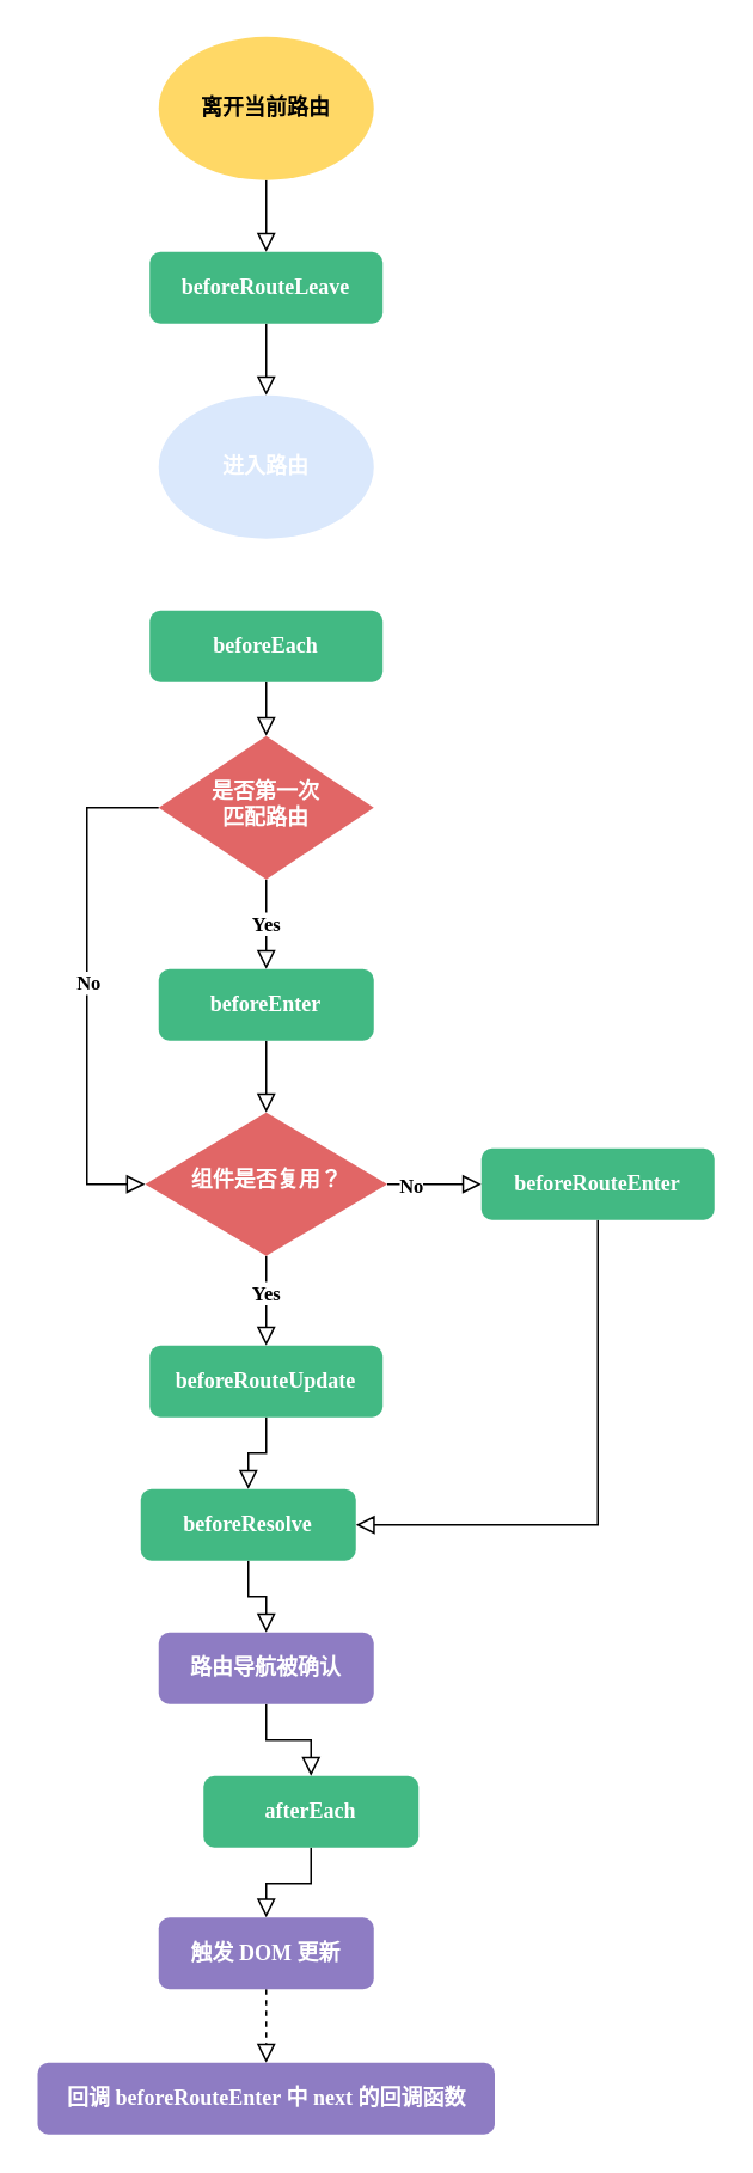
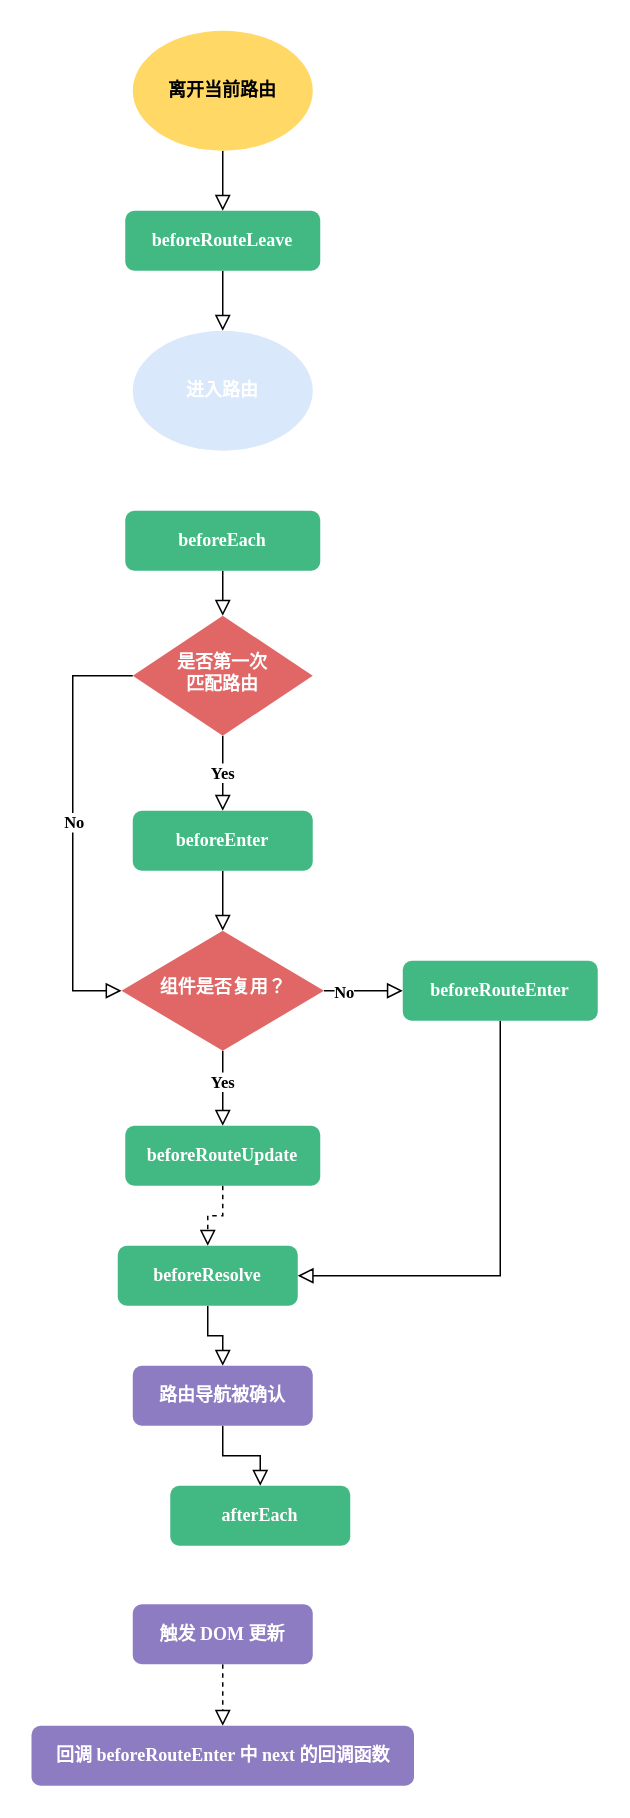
  <mxCell id="0" />
  <mxCell id="1" parent="0" />
  <mxCell id="2" style="edgeStyle=orthogonalEdgeStyle;rounded=0;jumpSize=4;orthogonalLoop=1;jettySize=auto;html=1;entryX=0.5;entryY=0;entryDx=0;entryDy=0;sourcePerimeterSpacing=0;endArrow=block;endFill=0;endSize=8;targetPerimeterSpacing=0;strokeWidth=1;fontFamily=JetBrains Mono;" edge="1" parent="1" source="3" target="6"><mxGeometry relative="1" as="geometry" /></mxCell>
  <mxCell id="3" value="beforeRouteLeave" style="rounded=1;whiteSpace=wrap;html=1;fontSize=12;glass=0;strokeWidth=1;shadow=0;fillColor=#42b983;strokeColor=none;fontColor=#FFFFFF;fontStyle=1;fontFamily=JetBrains Mono;" parent="1" vertex="1"><mxGeometry x="83" y="140" width="130" height="40" as="geometry" /></mxCell>
  <mxCell id="4" style="edgeStyle=orthogonalEdgeStyle;rounded=0;jumpSize=4;orthogonalLoop=1;jettySize=auto;html=1;entryX=0.5;entryY=0;entryDx=0;entryDy=0;sourcePerimeterSpacing=0;endArrow=block;endFill=0;endSize=8;targetPerimeterSpacing=0;strokeWidth=1;fontFamily=JetBrains Mono;" edge="1" parent="1" source="5" target="3"><mxGeometry relative="1" as="geometry" /></mxCell>
  <mxCell id="5" value="离开当前路由" style="ellipse;whiteSpace=wrap;html=1;strokeColor=none;fontStyle=1;fillColor=#ffd866;fontFamily=JetBrains Mono;" vertex="1" parent="1"><mxGeometry x="88" y="20" width="120" height="80" as="geometry" /></mxCell>
  <mxCell id="6" value="进入路由" style="ellipse;whiteSpace=wrap;html=1;fillColor=#dae8fc;strokeColor=none;fontStyle=1;fontColor=#FFFFFF;fontFamily=JetBrains Mono;" vertex="1" parent="1"><mxGeometry x="88" y="220" width="120" height="80" as="geometry" /></mxCell>
  <mxCell id="7" style="edgeStyle=orthogonalEdgeStyle;rounded=0;jumpSize=4;orthogonalLoop=1;jettySize=auto;html=1;sourcePerimeterSpacing=0;endArrow=block;endFill=0;endSize=8;targetPerimeterSpacing=0;strokeWidth=1;fontFamily=JetBrains Mono;" edge="1" parent="1" source="8" target="12"><mxGeometry relative="1" as="geometry" /></mxCell>
  <mxCell id="8" value="beforeEach" style="rounded=1;whiteSpace=wrap;html=1;fontSize=12;glass=0;strokeWidth=1;shadow=0;fillColor=#42b983;strokeColor=none;fontColor=#FFFFFF;fontStyle=1;fontFamily=JetBrains Mono;" vertex="1" parent="1"><mxGeometry x="83" y="340" width="130" height="40" as="geometry" /></mxCell>
  <mxCell id="9" value="Yes" style="edgeStyle=orthogonalEdgeStyle;rounded=0;jumpSize=4;orthogonalLoop=1;jettySize=auto;html=1;entryX=0.5;entryY=0;entryDx=0;entryDy=0;sourcePerimeterSpacing=0;endArrow=block;endFill=0;endSize=8;targetPerimeterSpacing=0;strokeWidth=1;fontFamily=JetBrains Mono;fontStyle=1" edge="1" parent="1" source="12" target="14"><mxGeometry relative="1" as="geometry" /></mxCell>
  <mxCell id="10" style="edgeStyle=orthogonalEdgeStyle;rounded=0;jumpSize=4;orthogonalLoop=1;jettySize=auto;html=1;sourcePerimeterSpacing=0;endArrow=block;endFill=0;endSize=8;targetPerimeterSpacing=0;strokeWidth=1;entryX=0;entryY=0.5;entryDx=0;entryDy=0;fontFamily=JetBrains Mono;" edge="1" parent="1" source="12" target="19"><mxGeometry relative="1" as="geometry"><mxPoint x="208" y="720" as="targetPoint" /><Array as="points"><mxPoint x="48" y="450" /><mxPoint x="48" y="660" /></Array></mxGeometry></mxCell>
  <mxCell id="11" value="No" style="edgeLabel;html=1;align=center;verticalAlign=middle;resizable=0;points=[];fontFamily=JetBrains Mono;fontStyle=1" vertex="1" connectable="0" parent="10"><mxGeometry x="-0.036" y="2" relative="1" as="geometry"><mxPoint x="-2" y="1" as="offset" /></mxGeometry></mxCell>
  <mxCell id="12" value="是否第一次&lt;br&gt;匹配路由" style="rhombus;whiteSpace=wrap;html=1;shadow=0;fontFamily=JetBrains Mono;fontSize=12;align=center;strokeWidth=1;spacing=6;spacingTop=-4;strokeColor=none;fontColor=#FFFFFF;fontStyle=1;fillColor=#e16666;" vertex="1" parent="1"><mxGeometry x="88" y="410" width="120" height="80" as="geometry" /></mxCell>
  <mxCell id="13" style="edgeStyle=orthogonalEdgeStyle;rounded=0;jumpSize=4;orthogonalLoop=1;jettySize=auto;html=1;entryX=0.5;entryY=0;entryDx=0;entryDy=0;sourcePerimeterSpacing=0;endArrow=block;endFill=0;endSize=8;targetPerimeterSpacing=0;strokeWidth=1;fontFamily=JetBrains Mono;" edge="1" parent="1" source="14" target="19"><mxGeometry relative="1" as="geometry" /></mxCell>
  <mxCell id="14" value="beforeEnter" style="rounded=1;whiteSpace=wrap;html=1;fontSize=12;glass=0;strokeWidth=1;shadow=0;fillColor=#42b983;strokeColor=none;fontColor=#FFFFFF;fontStyle=1;fontFamily=JetBrains Mono;" vertex="1" parent="1"><mxGeometry x="88" y="540" width="120" height="40" as="geometry" /></mxCell>
  <mxCell id="15" style="edgeStyle=orthogonalEdgeStyle;rounded=0;jumpSize=4;orthogonalLoop=1;jettySize=auto;html=1;entryX=0.5;entryY=0;entryDx=0;entryDy=0;sourcePerimeterSpacing=0;endArrow=block;endFill=0;endSize=8;targetPerimeterSpacing=0;strokeWidth=1;fontFamily=JetBrains Mono;" edge="1" parent="1" source="19" target="23"><mxGeometry relative="1" as="geometry" /></mxCell>
  <mxCell id="16" value="Yes" style="edgeLabel;html=1;align=center;verticalAlign=middle;resizable=0;points=[];fontFamily=JetBrains Mono;fontStyle=1" vertex="1" connectable="0" parent="15"><mxGeometry x="-0.206" y="-1" relative="1" as="geometry"><mxPoint as="offset" /></mxGeometry></mxCell>
  <mxCell id="17" style="edgeStyle=orthogonalEdgeStyle;rounded=0;jumpSize=4;orthogonalLoop=1;jettySize=auto;html=1;sourcePerimeterSpacing=0;endArrow=block;endFill=0;endSize=8;targetPerimeterSpacing=0;strokeWidth=1;fontFamily=JetBrains Mono;" edge="1" parent="1" source="19" target="21"><mxGeometry relative="1" as="geometry" /></mxCell>
  <mxCell id="18" value="No" style="edgeLabel;html=1;align=center;verticalAlign=middle;resizable=0;points=[];fontFamily=JetBrains Mono;fontStyle=1" vertex="1" connectable="0" parent="17"><mxGeometry x="-0.006" y="1" relative="1" as="geometry"><mxPoint x="-13.5" y="1" as="offset" /></mxGeometry></mxCell>
  <mxCell id="19" value="组件是否复用？" style="rhombus;whiteSpace=wrap;html=1;shadow=0;fontFamily=JetBrains Mono;fontSize=12;align=center;strokeWidth=1;spacing=6;spacingTop=-4;strokeColor=none;fontColor=#FFFFFF;fontStyle=1;fillColor=#e16666;" vertex="1" parent="1"><mxGeometry x="80.5" y="620" width="135" height="80" as="geometry" /></mxCell>
  <mxCell id="20" style="edgeStyle=orthogonalEdgeStyle;rounded=0;jumpSize=4;orthogonalLoop=1;jettySize=auto;html=1;entryX=1;entryY=0.5;entryDx=0;entryDy=0;sourcePerimeterSpacing=0;endArrow=block;endFill=0;endSize=8;targetPerimeterSpacing=0;strokeWidth=1;fontFamily=JetBrains Mono;" edge="1" parent="1" source="21" target="25"><mxGeometry relative="1" as="geometry"><Array as="points"><mxPoint x="333" y="850" /></Array></mxGeometry></mxCell>
  <mxCell id="21" value="beforeRouteEnter" style="rounded=1;whiteSpace=wrap;html=1;fontSize=12;glass=0;strokeWidth=1;shadow=0;fillColor=#42b983;strokeColor=none;fontColor=#FFFFFF;fontStyle=1;fontFamily=JetBrains Mono;" vertex="1" parent="1"><mxGeometry x="268" y="640" width="130" height="40" as="geometry" /></mxCell>
- <mxCell id="22" style="edgeStyle=orthogonalEdgeStyle;rounded=0;jumpSize=4;orthogonalLoop=1;jettySize=auto;html=1;entryX=0.5;entryY=0;entryDx=0;entryDy=0;sourcePerimeterSpacing=0;endArrow=block;endFill=0;endSize=8;targetPerimeterSpacing=0;strokeWidth=1;fontFamily=JetBrains Mono;" edge="1" parent="1" source="23" target="25"><mxGeometry relative="1" as="geometry" /></mxCell>
+ <mxCell id="22" style="edgeStyle=orthogonalEdgeStyle;rounded=0;jumpSize=4;orthogonalLoop=1;jettySize=auto;html=1;entryX=0.5;entryY=0;entryDx=0;entryDy=0;sourcePerimeterSpacing=0;endArrow=block;endFill=0;endSize=8;targetPerimeterSpacing=0;strokeWidth=1;fontFamily=JetBrains Mono;dashed=1;" edge="1" parent="1" source="23" target="25"><mxGeometry relative="1" as="geometry" /></mxCell>
  <mxCell id="23" value="beforeRouteUpdate" style="rounded=1;whiteSpace=wrap;html=1;fontSize=12;glass=0;strokeWidth=1;shadow=0;fillColor=#42b983;strokeColor=none;fontColor=#FFFFFF;fontStyle=1;fontFamily=JetBrains Mono;" vertex="1" parent="1"><mxGeometry x="83" y="750" width="130" height="40" as="geometry" /></mxCell>
  <mxCell id="24" style="edgeStyle=orthogonalEdgeStyle;rounded=0;jumpSize=4;orthogonalLoop=1;jettySize=auto;html=1;entryX=0.5;entryY=0;entryDx=0;entryDy=0;sourcePerimeterSpacing=0;endArrow=block;endFill=0;endSize=8;targetPerimeterSpacing=0;strokeWidth=1;fontFamily=JetBrains Mono;" edge="1" parent="1" source="25" target="27"><mxGeometry relative="1" as="geometry" /></mxCell>
  <mxCell id="25" value="beforeResolve" style="rounded=1;whiteSpace=wrap;html=1;fontSize=12;glass=0;strokeWidth=1;shadow=0;fillColor=#42b983;strokeColor=none;fontColor=#FFFFFF;fontStyle=1;fontFamily=JetBrains Mono;" vertex="1" parent="1"><mxGeometry x="78" y="830" width="120" height="40" as="geometry" /></mxCell>
  <mxCell id="26" style="edgeStyle=orthogonalEdgeStyle;rounded=0;jumpSize=4;orthogonalLoop=1;jettySize=auto;html=1;entryX=0.5;entryY=0;entryDx=0;entryDy=0;sourcePerimeterSpacing=0;endArrow=block;endFill=0;endSize=8;targetPerimeterSpacing=0;strokeWidth=1;fontFamily=JetBrains Mono;" edge="1" parent="1" source="27" target="29"><mxGeometry relative="1" as="geometry" /></mxCell>
  <mxCell id="27" value="路由导航被确认" style="rounded=1;whiteSpace=wrap;html=1;fontSize=12;glass=0;strokeWidth=1;shadow=0;strokeColor=none;fillColor=#8e7cc3;fontColor=#FFFFFF;fontStyle=1;fontFamily=JetBrains Mono;" vertex="1" parent="1"><mxGeometry x="88" y="910" width="120" height="40" as="geometry" /></mxCell>
- <mxCell id="28" style="edgeStyle=orthogonalEdgeStyle;rounded=0;jumpSize=4;orthogonalLoop=1;jettySize=auto;html=1;entryX=0.5;entryY=0;entryDx=0;entryDy=0;sourcePerimeterSpacing=0;endArrow=block;endFill=0;endSize=8;targetPerimeterSpacing=0;strokeWidth=1;fontFamily=JetBrains Mono;" edge="1" parent="1" source="29" target="31"><mxGeometry relative="1" as="geometry" /></mxCell>
  <mxCell id="29" value="afterEach" style="rounded=1;whiteSpace=wrap;html=1;fontSize=12;glass=0;strokeWidth=1;shadow=0;fillColor=#42b983;strokeColor=none;fontColor=#FFFFFF;fontStyle=1;fontFamily=JetBrains Mono;" vertex="1" parent="1"><mxGeometry x="113" y="990" width="120" height="40" as="geometry" /></mxCell>
  <mxCell id="30" style="edgeStyle=orthogonalEdgeStyle;rounded=0;jumpSize=4;orthogonalLoop=1;jettySize=auto;html=1;entryX=0.5;entryY=0;entryDx=0;entryDy=0;sourcePerimeterSpacing=0;endArrow=block;endFill=0;endSize=8;targetPerimeterSpacing=0;strokeWidth=1;dashed=1;fontFamily=JetBrains Mono;" edge="1" parent="1" source="31" target="32"><mxGeometry relative="1" as="geometry" /></mxCell>
  <mxCell id="31" value="触发 DOM 更新" style="rounded=1;whiteSpace=wrap;html=1;fontSize=12;glass=0;strokeWidth=1;shadow=0;strokeColor=none;fillColor=#8e7cc3;fontColor=#FFFFFF;fontStyle=1;fontFamily=JetBrains Mono;" vertex="1" parent="1"><mxGeometry x="88" y="1069" width="120" height="40" as="geometry" /></mxCell>
  <mxCell id="32" value="回调 beforeRouteEnter 中 next 的回调函数" style="rounded=1;whiteSpace=wrap;html=1;fontSize=12;glass=0;strokeWidth=1;shadow=0;strokeColor=none;fillColor=#8e7cc3;fontColor=#FFFFFF;fontStyle=1;fontFamily=JetBrains Mono;" vertex="1" parent="1"><mxGeometry x="20.5" y="1150" width="255" height="40" as="geometry" /></mxCell>
